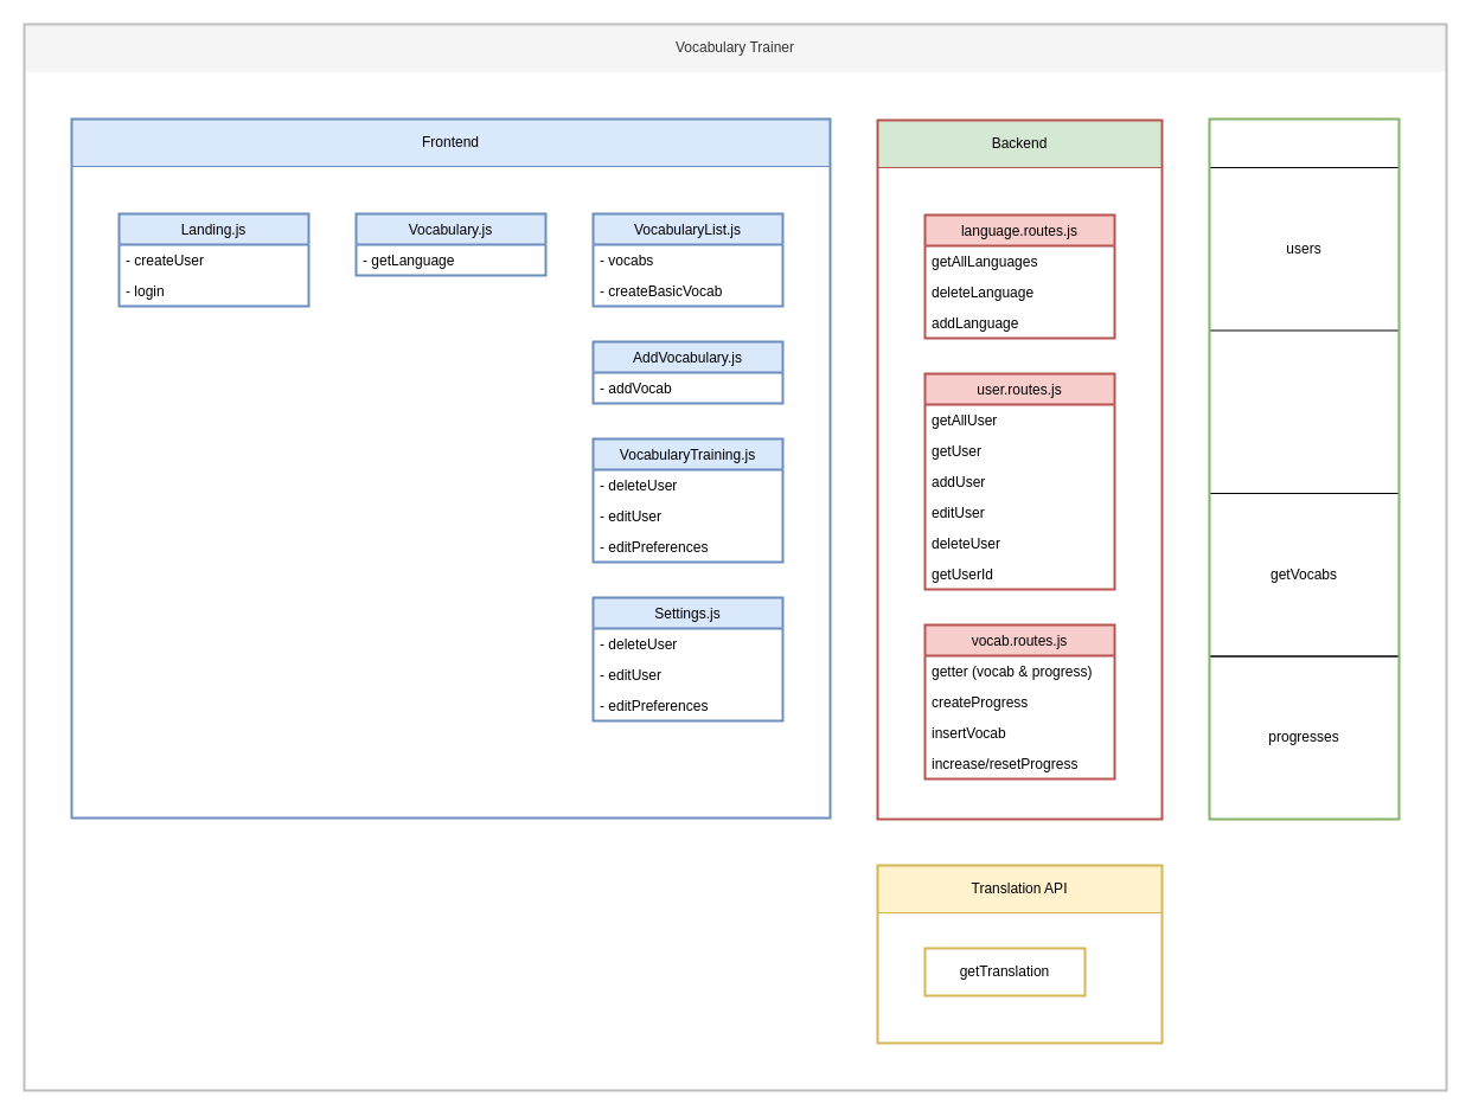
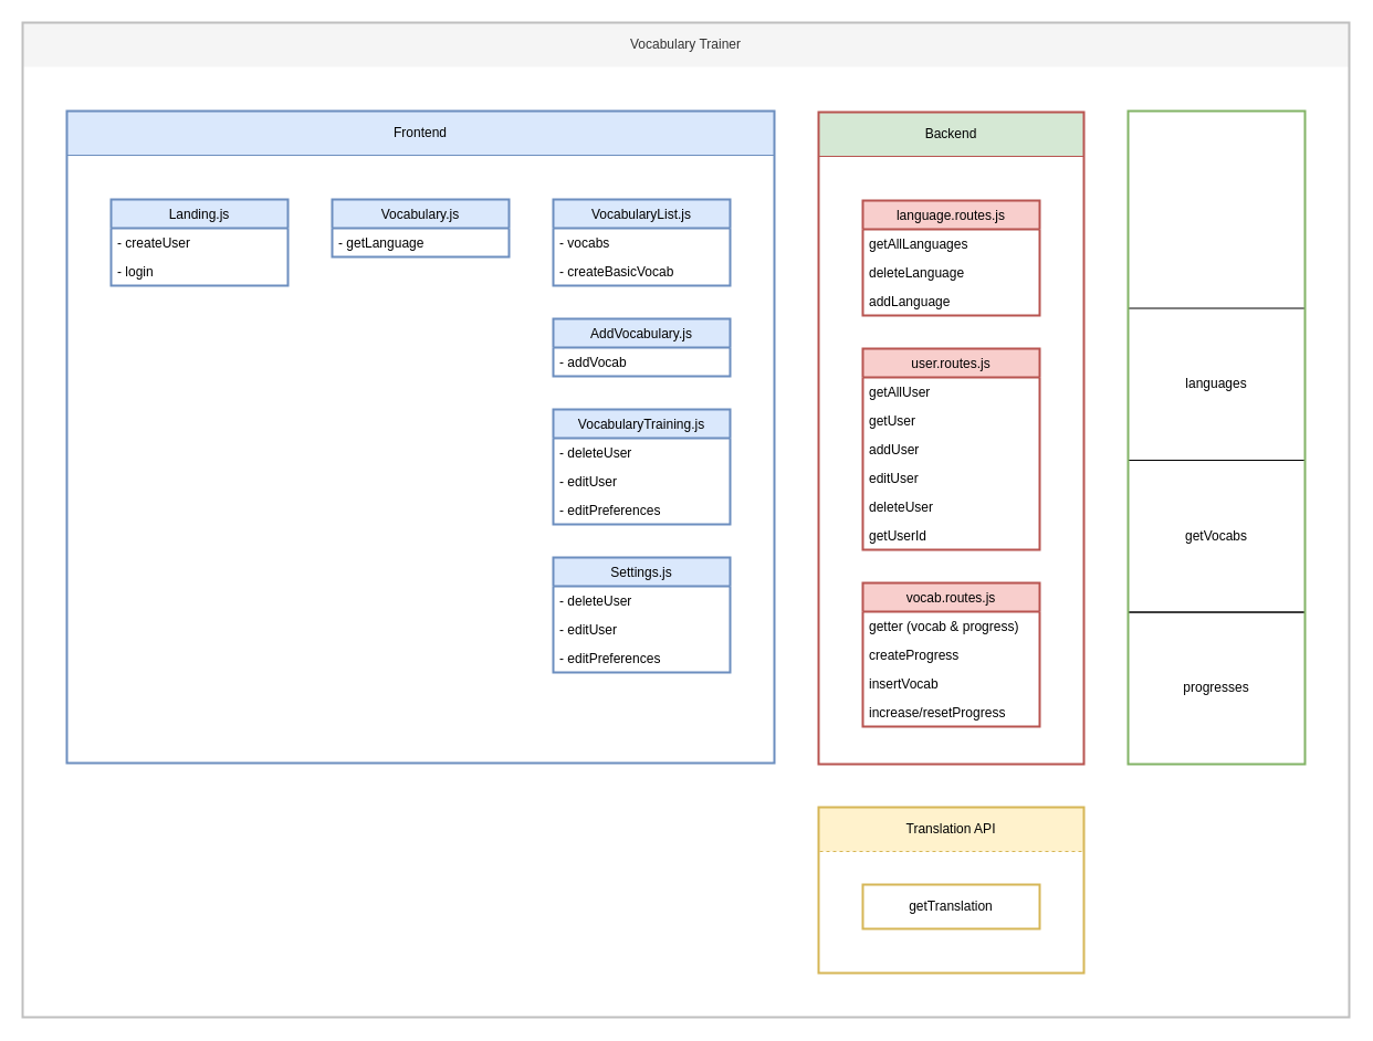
  <mxCell id="0" />
  <mxCell id="1" parent="0" />
  <mxCell id="2" value="Vocabulary Trainer" style="rounded=0;whiteSpace=wrap;html=1;glass=0;strokeWidth=2;align=center;fillColor=#f5f5f5;strokeColor=none;fontColor=#333333;" vertex="1" parent="1"><mxGeometry y="20" width="1200" height="40" as="geometry" x="20" /></mxCell>
  <mxCell id="3" value="" style="group" vertex="1" connectable="0" parent="1"><mxGeometry x="1020" y="141" width="160" height="550" as="geometry" /></mxCell>
  <mxCell id="4" value="" style="group" vertex="1" connectable="0" parent="3"><mxGeometry y="412.5" width="160" height="137.5" as="geometry" /></mxCell>
  <mxCell id="5" value="progresses" style="rounded=0;whiteSpace=wrap;html=1;fillColor=none;align=center;" vertex="1" parent="4"><mxGeometry width="160" height="137.5" as="geometry" /></mxCell>
- <mxCell id="7" value="users" style="rounded=0;whiteSpace=wrap;html=1;fillColor=none;align=center;" vertex="1" parent="3"><mxGeometry width="160" height="137.5" as="geometry" /></mxCell>
+ <mxCell id="6" value="languages" style="rounded=0;whiteSpace=wrap;html=1;fillColor=none;align=center;" vertex="1" parent="3"><mxGeometry y="137.5" width="160" height="137.5" as="geometry" /></mxCell>
  <mxCell id="8" value="getVocabs" style="rounded=0;whiteSpace=wrap;html=1;fillColor=none;align=center;" vertex="1" parent="3"><mxGeometry y="275" width="160" height="137.5" as="geometry" /></mxCell>
  <mxCell id="9" value="Backend" style="rounded=0;whiteSpace=wrap;html=1;fillColor=#d5e8d4;align=center;strokeColor=#b85450;" vertex="1" parent="1"><mxGeometry x="740" y="101" width="240" height="40" as="geometry" /></mxCell>
  <mxCell id="10" value="Frontend" style="rounded=0;whiteSpace=wrap;html=1;fillColor=#dae8fc;align=center;strokeColor=#6c8ebf;" vertex="1" parent="1"><mxGeometry x="60" y="100" width="640" height="40" as="geometry" /></mxCell>
  <mxCell id="11" value="" style="rounded=0;whiteSpace=wrap;html=1;fillColor=none;align=center;strokeColor=#6c8ebf;strokeWidth=2;glass=0;" vertex="1" parent="1"><mxGeometry x="60" y="100" width="640" height="590" as="geometry" /></mxCell>
  <mxCell id="12" value="" style="rounded=0;whiteSpace=wrap;html=1;fillColor=none;align=center;strokeColor=#b85450;strokeWidth=2;glass=0;" vertex="1" parent="1"><mxGeometry x="740" y="101" width="240" height="590" as="geometry" /></mxCell>
  <mxCell id="13" value="" style="rounded=0;whiteSpace=wrap;html=1;fillColor=none;align=center;strokeColor=#82b366;strokeWidth=2;glass=0;" vertex="1" parent="1"><mxGeometry x="1020" y="100" width="160" height="591" as="geometry" /></mxCell>
- <mxCell id="14" value="Translation API" style="rounded=0;whiteSpace=wrap;html=1;fillColor=#fff2cc;align=center;strokeColor=#d6b656;strokeWidth=1;glass=0;" vertex="1" parent="1"><mxGeometry x="740" y="730" width="240" height="40" as="geometry" /></mxCell>
+ <mxCell id="14" value="Translation API" style="rounded=0;whiteSpace=wrap;html=1;fillColor=#fff2cc;align=center;strokeColor=#d6b656;strokeWidth=1;glass=0;dashed=1;" vertex="1" parent="1"><mxGeometry x="740" y="730" width="240" height="40" as="geometry" /></mxCell>
  <mxCell id="15" value="" style="rounded=0;whiteSpace=wrap;html=1;fillColor=none;align=center;strokeColor=#d6b656;strokeWidth=2;glass=0;" vertex="1" parent="1"><mxGeometry x="740" y="730" width="240" height="150" as="geometry" /></mxCell>
- <mxCell id="16" value="&lt;div&gt;getTranslation&lt;br&gt;&lt;/div&gt;" style="rounded=0;whiteSpace=wrap;html=1;fillColor=none;align=center;strokeColor=#d6b656;strokeWidth=2;glass=0;" vertex="1" parent="1"><mxGeometry x="780" y="800" width="135" height="40" as="geometry" /></mxCell>
+ <mxCell id="16" value="&lt;div&gt;getTranslation&lt;br&gt;&lt;/div&gt;" style="rounded=0;whiteSpace=wrap;html=1;fillColor=none;align=center;strokeColor=#d6b656;strokeWidth=2;glass=0;" vertex="1" parent="1"><mxGeometry x="780" y="800" width="160" height="40" as="geometry" /></mxCell>
  <mxCell id="17" value="Landing.js" style="swimlane;fontStyle=0;childLayout=stackLayout;horizontal=1;startSize=26;fillColor=#dae8fc;horizontalStack=0;resizeParent=1;resizeParentMax=0;resizeLast=0;collapsible=1;marginBottom=0;strokeColor=#6c8ebf;rounded=0;strokeWidth=2;" vertex="1" parent="1"><mxGeometry x="100" y="180" width="160" height="78" as="geometry" /></mxCell>
  <mxCell id="18" value="- createUser" style="text;strokeColor=none;fillColor=none;align=left;verticalAlign=top;spacingLeft=4;spacingRight=4;overflow=hidden;rotatable=0;points=[[0,0.5],[1,0.5]];portConstraint=eastwest;" vertex="1" parent="17"><mxGeometry y="26" width="160" height="26" as="geometry" /></mxCell>
  <mxCell id="19" value="- login" style="text;strokeColor=none;fillColor=none;align=left;verticalAlign=top;spacingLeft=4;spacingRight=4;overflow=hidden;rotatable=0;points=[[0,0.5],[1,0.5]];portConstraint=eastwest;" vertex="1" parent="17"><mxGeometry y="52" width="160" height="26" as="geometry" /></mxCell>
  <mxCell id="20" value="Vocabulary.js" style="swimlane;fontStyle=0;childLayout=stackLayout;horizontal=1;startSize=26;fillColor=#dae8fc;horizontalStack=0;resizeParent=1;resizeParentMax=0;resizeLast=0;collapsible=1;marginBottom=0;rounded=0;strokeColor=#6c8ebf;strokeWidth=2;" vertex="1" parent="1"><mxGeometry x="300" y="180" width="160" height="52" as="geometry" /></mxCell>
  <mxCell id="21" value="- getLanguage" style="text;strokeColor=none;fillColor=none;align=left;verticalAlign=top;spacingLeft=4;spacingRight=4;overflow=hidden;rotatable=0;points=[[0,0.5],[1,0.5]];portConstraint=eastwest;" vertex="1" parent="20"><mxGeometry y="26" width="160" height="26" as="geometry" /></mxCell>
  <mxCell id="22" value="VocabularyList.js" style="swimlane;fontStyle=0;childLayout=stackLayout;horizontal=1;startSize=26;fillColor=#dae8fc;horizontalStack=0;resizeParent=1;resizeParentMax=0;resizeLast=0;collapsible=1;marginBottom=0;rounded=0;strokeColor=#6c8ebf;strokeWidth=2;" vertex="1" parent="1"><mxGeometry x="500" y="180" width="160" height="78" as="geometry" /></mxCell>
  <mxCell id="23" value="- vocabs" style="text;strokeColor=none;fillColor=none;align=left;verticalAlign=top;spacingLeft=4;spacingRight=4;overflow=hidden;rotatable=0;points=[[0,0.5],[1,0.5]];portConstraint=eastwest;" vertex="1" parent="22"><mxGeometry y="26" width="160" height="26" as="geometry" /></mxCell>
  <mxCell id="24" value="- createBasicVocab" style="text;strokeColor=none;fillColor=none;align=left;verticalAlign=top;spacingLeft=4;spacingRight=4;overflow=hidden;rotatable=0;points=[[0,0.5],[1,0.5]];portConstraint=eastwest;" vertex="1" parent="22"><mxGeometry y="52" width="160" height="26" as="geometry" /></mxCell>
  <mxCell id="25" value="AddVocabulary.js" style="swimlane;fontStyle=0;childLayout=stackLayout;horizontal=1;startSize=26;fillColor=#dae8fc;horizontalStack=0;resizeParent=1;resizeParentMax=0;resizeLast=0;collapsible=1;marginBottom=0;rounded=0;strokeColor=#6c8ebf;strokeWidth=2;" vertex="1" parent="1"><mxGeometry x="500" y="288" width="160" height="52" as="geometry" /></mxCell>
  <mxCell id="26" value="- addVocab" style="text;strokeColor=none;fillColor=none;align=left;verticalAlign=top;spacingLeft=4;spacingRight=4;overflow=hidden;rotatable=0;points=[[0,0.5],[1,0.5]];portConstraint=eastwest;" vertex="1" parent="25"><mxGeometry y="26" width="160" height="26" as="geometry" /></mxCell>
  <mxCell id="27" value="VocabularyTraining.js" style="swimlane;fontStyle=0;childLayout=stackLayout;horizontal=1;startSize=26;fillColor=#dae8fc;horizontalStack=0;resizeParent=1;resizeParentMax=0;resizeLast=0;collapsible=1;marginBottom=0;rounded=0;strokeColor=#6c8ebf;strokeWidth=2;" vertex="1" parent="1"><mxGeometry x="500" y="370" width="160" height="104" as="geometry"><mxRectangle x="920" y="290" width="150" height="26" as="alternateBounds" /></mxGeometry></mxCell>
  <mxCell id="28" value="- deleteUser" style="text;strokeColor=none;fillColor=none;align=left;verticalAlign=top;spacingLeft=4;spacingRight=4;overflow=hidden;rotatable=0;points=[[0,0.5],[1,0.5]];portConstraint=eastwest;" vertex="1" parent="27"><mxGeometry y="26" width="160" height="26" as="geometry" /></mxCell>
  <mxCell id="29" value="- editUser" style="text;strokeColor=none;fillColor=none;align=left;verticalAlign=top;spacingLeft=4;spacingRight=4;overflow=hidden;rotatable=0;points=[[0,0.5],[1,0.5]];portConstraint=eastwest;" vertex="1" parent="27"><mxGeometry y="52" width="160" height="26" as="geometry" /></mxCell>
  <mxCell id="30" value="- editPreferences" style="text;strokeColor=none;fillColor=none;align=left;verticalAlign=top;spacingLeft=4;spacingRight=4;overflow=hidden;rotatable=0;points=[[0,0.5],[1,0.5]];portConstraint=eastwest;" vertex="1" parent="27"><mxGeometry y="78" width="160" height="26" as="geometry" /></mxCell>
  <mxCell id="31" value="Settings.js" style="swimlane;fontStyle=0;childLayout=stackLayout;horizontal=1;startSize=26;fillColor=#dae8fc;horizontalStack=0;resizeParent=1;resizeParentMax=0;resizeLast=0;collapsible=1;marginBottom=0;rounded=0;strokeColor=#6c8ebf;strokeWidth=2;" vertex="1" parent="1"><mxGeometry x="500" y="504" width="160" height="104" as="geometry" /></mxCell>
  <mxCell id="32" value="- deleteUser" style="text;strokeColor=none;fillColor=none;align=left;verticalAlign=top;spacingLeft=4;spacingRight=4;overflow=hidden;rotatable=0;points=[[0,0.5],[1,0.5]];portConstraint=eastwest;" vertex="1" parent="31"><mxGeometry y="26" width="160" height="26" as="geometry" /></mxCell>
  <mxCell id="33" value="- editUser" style="text;strokeColor=none;fillColor=none;align=left;verticalAlign=top;spacingLeft=4;spacingRight=4;overflow=hidden;rotatable=0;points=[[0,0.5],[1,0.5]];portConstraint=eastwest;" vertex="1" parent="31"><mxGeometry y="52" width="160" height="26" as="geometry" /></mxCell>
  <mxCell id="34" value="- editPreferences" style="text;strokeColor=none;fillColor=none;align=left;verticalAlign=top;spacingLeft=4;spacingRight=4;overflow=hidden;rotatable=0;points=[[0,0.5],[1,0.5]];portConstraint=eastwest;" vertex="1" parent="31"><mxGeometry y="78" width="160" height="26" as="geometry" /></mxCell>
  <mxCell id="35" value="language.routes.js" style="swimlane;fontStyle=0;childLayout=stackLayout;horizontal=1;startSize=26;fillColor=#f8cecc;horizontalStack=0;resizeParent=1;resizeParentMax=0;resizeLast=0;collapsible=1;marginBottom=0;rounded=0;strokeColor=#b85450;strokeWidth=2;" vertex="1" parent="1"><mxGeometry x="780" y="181" width="160" height="104" as="geometry" /></mxCell>
  <mxCell id="36" value="getAllLanguages" style="text;strokeColor=none;fillColor=none;align=left;verticalAlign=top;spacingLeft=4;spacingRight=4;overflow=hidden;rotatable=0;points=[[0,0.5],[1,0.5]];portConstraint=eastwest;" vertex="1" parent="35"><mxGeometry y="26" width="160" height="26" as="geometry" /></mxCell>
  <mxCell id="37" value="deleteLanguage" style="text;strokeColor=none;fillColor=none;align=left;verticalAlign=top;spacingLeft=4;spacingRight=4;overflow=hidden;rotatable=0;points=[[0,0.5],[1,0.5]];portConstraint=eastwest;" vertex="1" parent="35"><mxGeometry y="52" width="160" height="26" as="geometry" /></mxCell>
  <mxCell id="38" value="addLanguage" style="text;strokeColor=none;fillColor=none;align=left;verticalAlign=top;spacingLeft=4;spacingRight=4;overflow=hidden;rotatable=0;points=[[0,0.5],[1,0.5]];portConstraint=eastwest;" vertex="1" parent="35"><mxGeometry y="78" width="160" height="26" as="geometry" /></mxCell>
  <mxCell id="39" value="user.routes.js" style="swimlane;fontStyle=0;childLayout=stackLayout;horizontal=1;startSize=26;fillColor=#f8cecc;horizontalStack=0;resizeParent=1;resizeParentMax=0;resizeLast=0;collapsible=1;marginBottom=0;rounded=0;strokeColor=#b85450;strokeWidth=2;" vertex="1" parent="1"><mxGeometry x="780" y="315" width="160" height="182" as="geometry" /></mxCell>
  <mxCell id="40" value="getAllUser" style="text;strokeColor=none;fillColor=none;align=left;verticalAlign=top;spacingLeft=4;spacingRight=4;overflow=hidden;rotatable=0;points=[[0,0.5],[1,0.5]];portConstraint=eastwest;" vertex="1" parent="39"><mxGeometry y="26" width="160" height="26" as="geometry" /></mxCell>
  <mxCell id="41" value="getUser" style="text;strokeColor=none;fillColor=none;align=left;verticalAlign=top;spacingLeft=4;spacingRight=4;overflow=hidden;rotatable=0;points=[[0,0.5],[1,0.5]];portConstraint=eastwest;" vertex="1" parent="39"><mxGeometry y="52" width="160" height="26" as="geometry" /></mxCell>
  <mxCell id="42" value="addUser" style="text;strokeColor=none;fillColor=none;align=left;verticalAlign=top;spacingLeft=4;spacingRight=4;overflow=hidden;rotatable=0;points=[[0,0.5],[1,0.5]];portConstraint=eastwest;" vertex="1" parent="39"><mxGeometry y="78" width="160" height="26" as="geometry" /></mxCell>
  <mxCell id="43" value="editUser" style="text;strokeColor=none;fillColor=none;align=left;verticalAlign=top;spacingLeft=4;spacingRight=4;overflow=hidden;rotatable=0;points=[[0,0.5],[1,0.5]];portConstraint=eastwest;" vertex="1" parent="39"><mxGeometry y="104" width="160" height="26" as="geometry" /></mxCell>
  <mxCell id="44" value="deleteUser" style="text;strokeColor=none;fillColor=none;align=left;verticalAlign=top;spacingLeft=4;spacingRight=4;overflow=hidden;rotatable=0;points=[[0,0.5],[1,0.5]];portConstraint=eastwest;" vertex="1" parent="39"><mxGeometry y="130" width="160" height="26" as="geometry" /></mxCell>
  <mxCell id="45" value="getUserId" style="text;strokeColor=none;fillColor=none;align=left;verticalAlign=top;spacingLeft=4;spacingRight=4;overflow=hidden;rotatable=0;points=[[0,0.5],[1,0.5]];portConstraint=eastwest;" vertex="1" parent="39"><mxGeometry y="156" width="160" height="26" as="geometry" /></mxCell>
  <mxCell id="46" value="vocab.routes.js" style="swimlane;fontStyle=0;childLayout=stackLayout;horizontal=1;startSize=26;fillColor=#f8cecc;horizontalStack=0;resizeParent=1;resizeParentMax=0;resizeLast=0;collapsible=1;marginBottom=0;rounded=0;strokeColor=#b85450;strokeWidth=2;" vertex="1" parent="1"><mxGeometry x="780" y="527" width="160" height="130" as="geometry" /></mxCell>
  <mxCell id="47" value="getter (vocab &amp; progress)" style="text;strokeColor=none;fillColor=none;align=left;verticalAlign=top;spacingLeft=4;spacingRight=4;overflow=hidden;rotatable=0;points=[[0,0.5],[1,0.5]];portConstraint=eastwest;" vertex="1" parent="46"><mxGeometry y="26" width="160" height="26" as="geometry" /></mxCell>
  <mxCell id="48" value="createProgress" style="text;strokeColor=none;fillColor=none;align=left;verticalAlign=top;spacingLeft=4;spacingRight=4;overflow=hidden;rotatable=0;points=[[0,0.5],[1,0.5]];portConstraint=eastwest;" vertex="1" parent="46"><mxGeometry y="52" width="160" height="26" as="geometry" /></mxCell>
  <mxCell id="49" value="insertVocab" style="text;strokeColor=none;fillColor=none;align=left;verticalAlign=top;spacingLeft=4;spacingRight=4;overflow=hidden;rotatable=0;points=[[0,0.5],[1,0.5]];portConstraint=eastwest;" vertex="1" parent="46"><mxGeometry y="78" width="160" height="26" as="geometry" /></mxCell>
  <mxCell id="50" value="increase/resetProgress" style="text;strokeColor=none;fillColor=none;align=left;verticalAlign=top;spacingLeft=4;spacingRight=4;overflow=hidden;rotatable=0;points=[[0,0.5],[1,0.5]];portConstraint=eastwest;" vertex="1" parent="46"><mxGeometry y="104" width="160" height="26" as="geometry" /></mxCell>
  <mxCell id="51" value="" style="rounded=0;whiteSpace=wrap;html=1;glass=0;strokeWidth=2;align=center;fillColor=none;strokeColor=#BFBFBF;" vertex="1" parent="1"><mxGeometry y="20" width="1200" height="900" as="geometry" x="20" /></mxCell>
